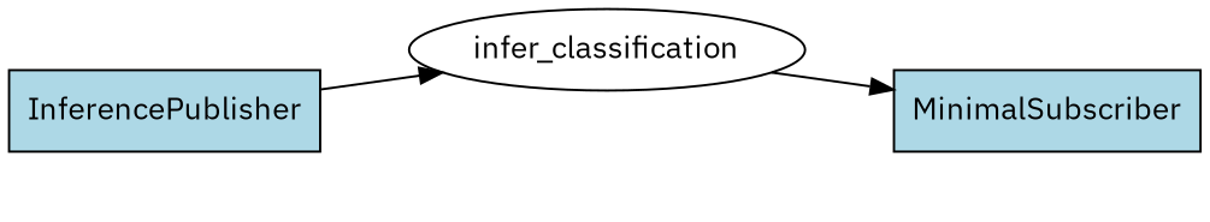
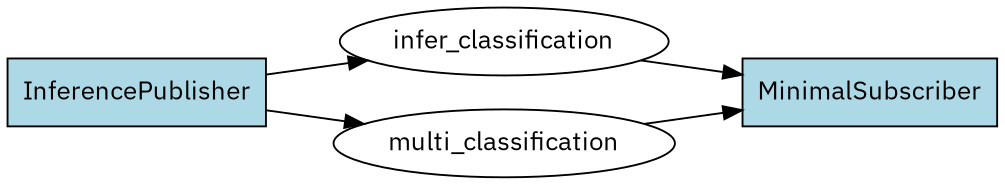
  digraph {
    fontname="IBM Plex Sans"
    rankdir=LR
    node [fillcolor=lightblue fontname="IBM Plex Sans" shape=box style=filled]
    edge [fontname="IBM Plex Sans"]
    MinimalSubscriber
    InferencePublisher
    infer_classification [fillcolor=white shape=ellipse]
+   multi_classification [fillcolor=white shape=ellipse]
    InferencePublisher -> infer_classification
+   InferencePublisher -> multi_classification
    infer_classification -> MinimalSubscriber
+   multi_classification -> MinimalSubscriber
  }
